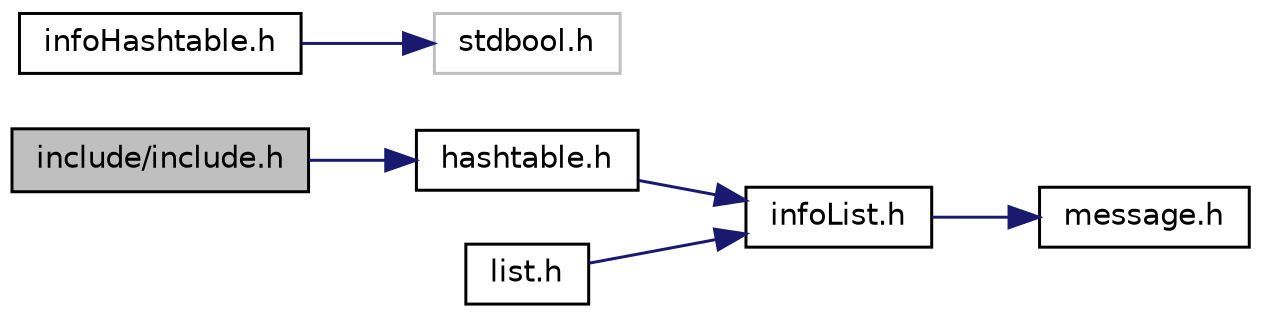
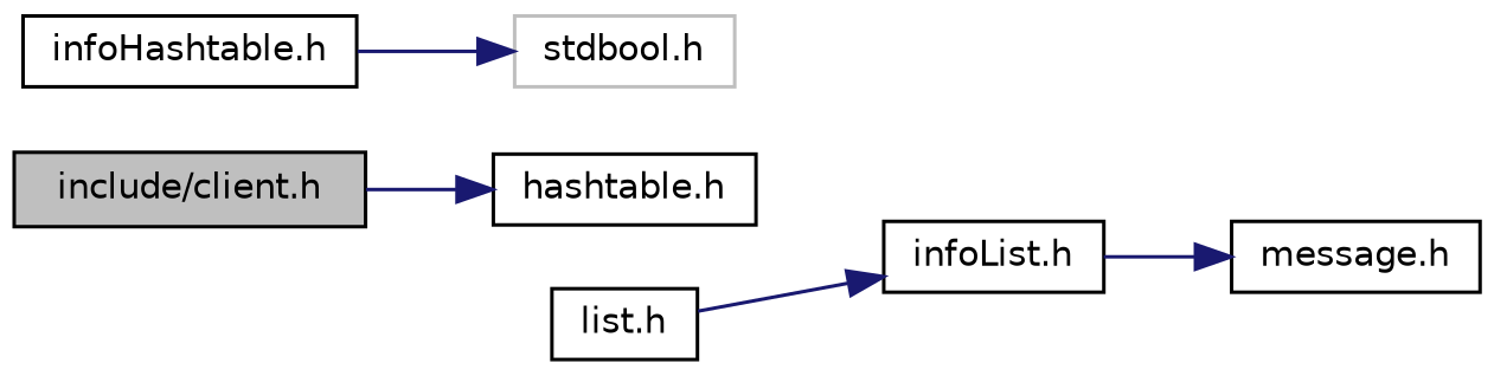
  digraph {
    fontname="DejaVu Sans"
    rankdir=LR
    node [color=black fillcolor=white fontname="DejaVu Sans" fontsize=10 shape=record style=filled]
    edge [color=midnightblue fontname="DejaVu Sans" fontsize=10 labelfontname=Helvetica labelfontsize=10 style=solid]
-   n1 [fillcolor=grey75 fontcolor=black height=0.2 label="include/include.h" width=0.4]
+   n1 [fillcolor=grey75 fontcolor=black height=0.2 label="include/client.h" width=0.4]
    n2 [height=0.2 label="hashtable.h" width=0.4]
    n3 [height=0.2 label="infoList.h" width=0.4]
    n4 [height=0.2 label="infoHashtable.h" width=0.4]
    n5 [color=grey75 height=0.2 label="stdbool.h" width=0.4]
    n6 [height=0.2 label="message.h" width=0.4]
    n7 [height=0.2 label="list.h" width=0.4]
    n1 -> n2
-   n2 -> n3
    n3 -> n6
    n4 -> n5
    n7 -> n3
  }
